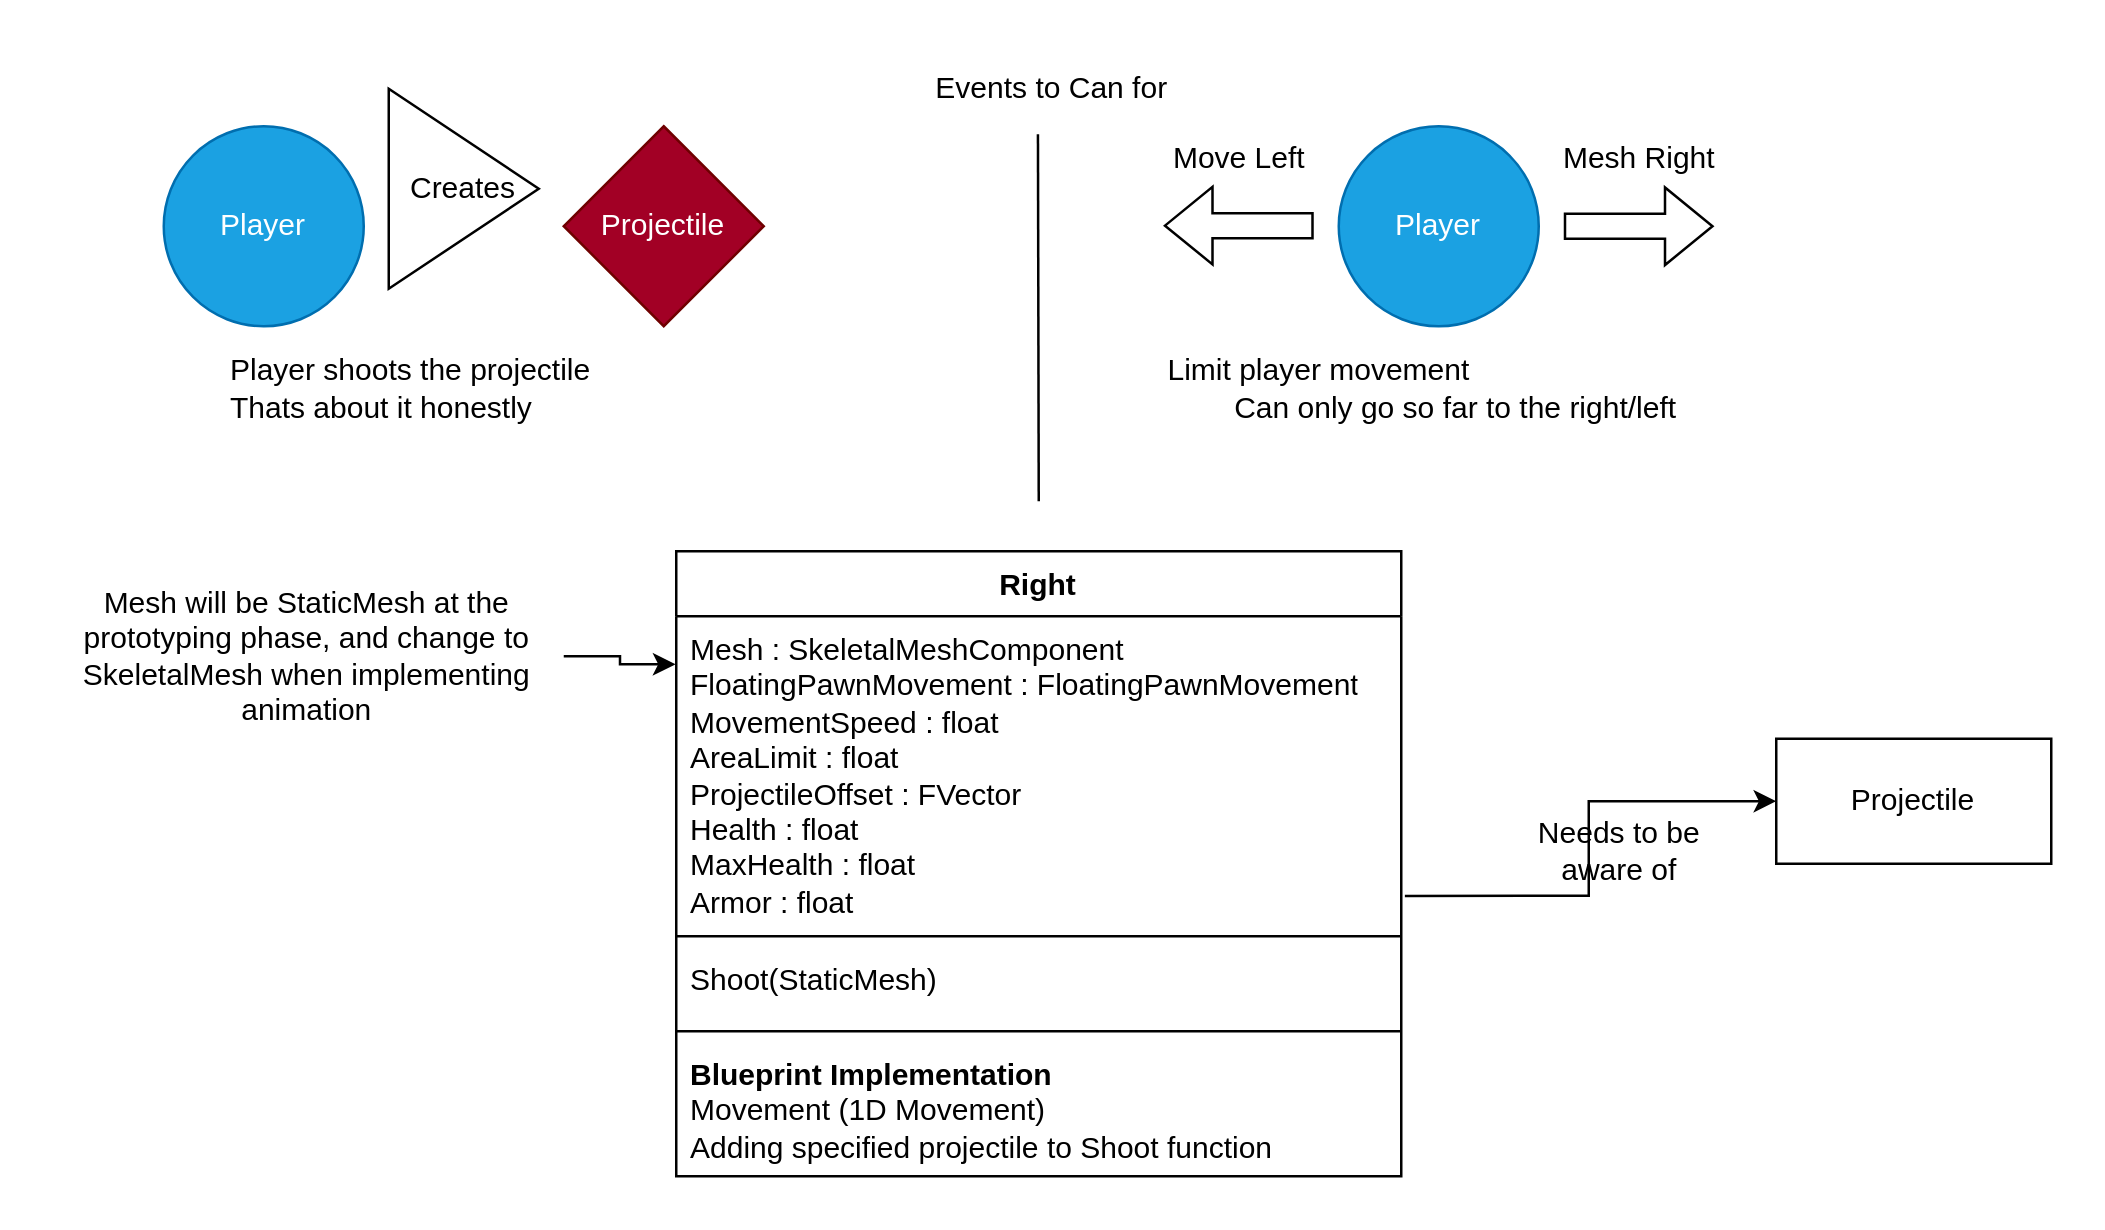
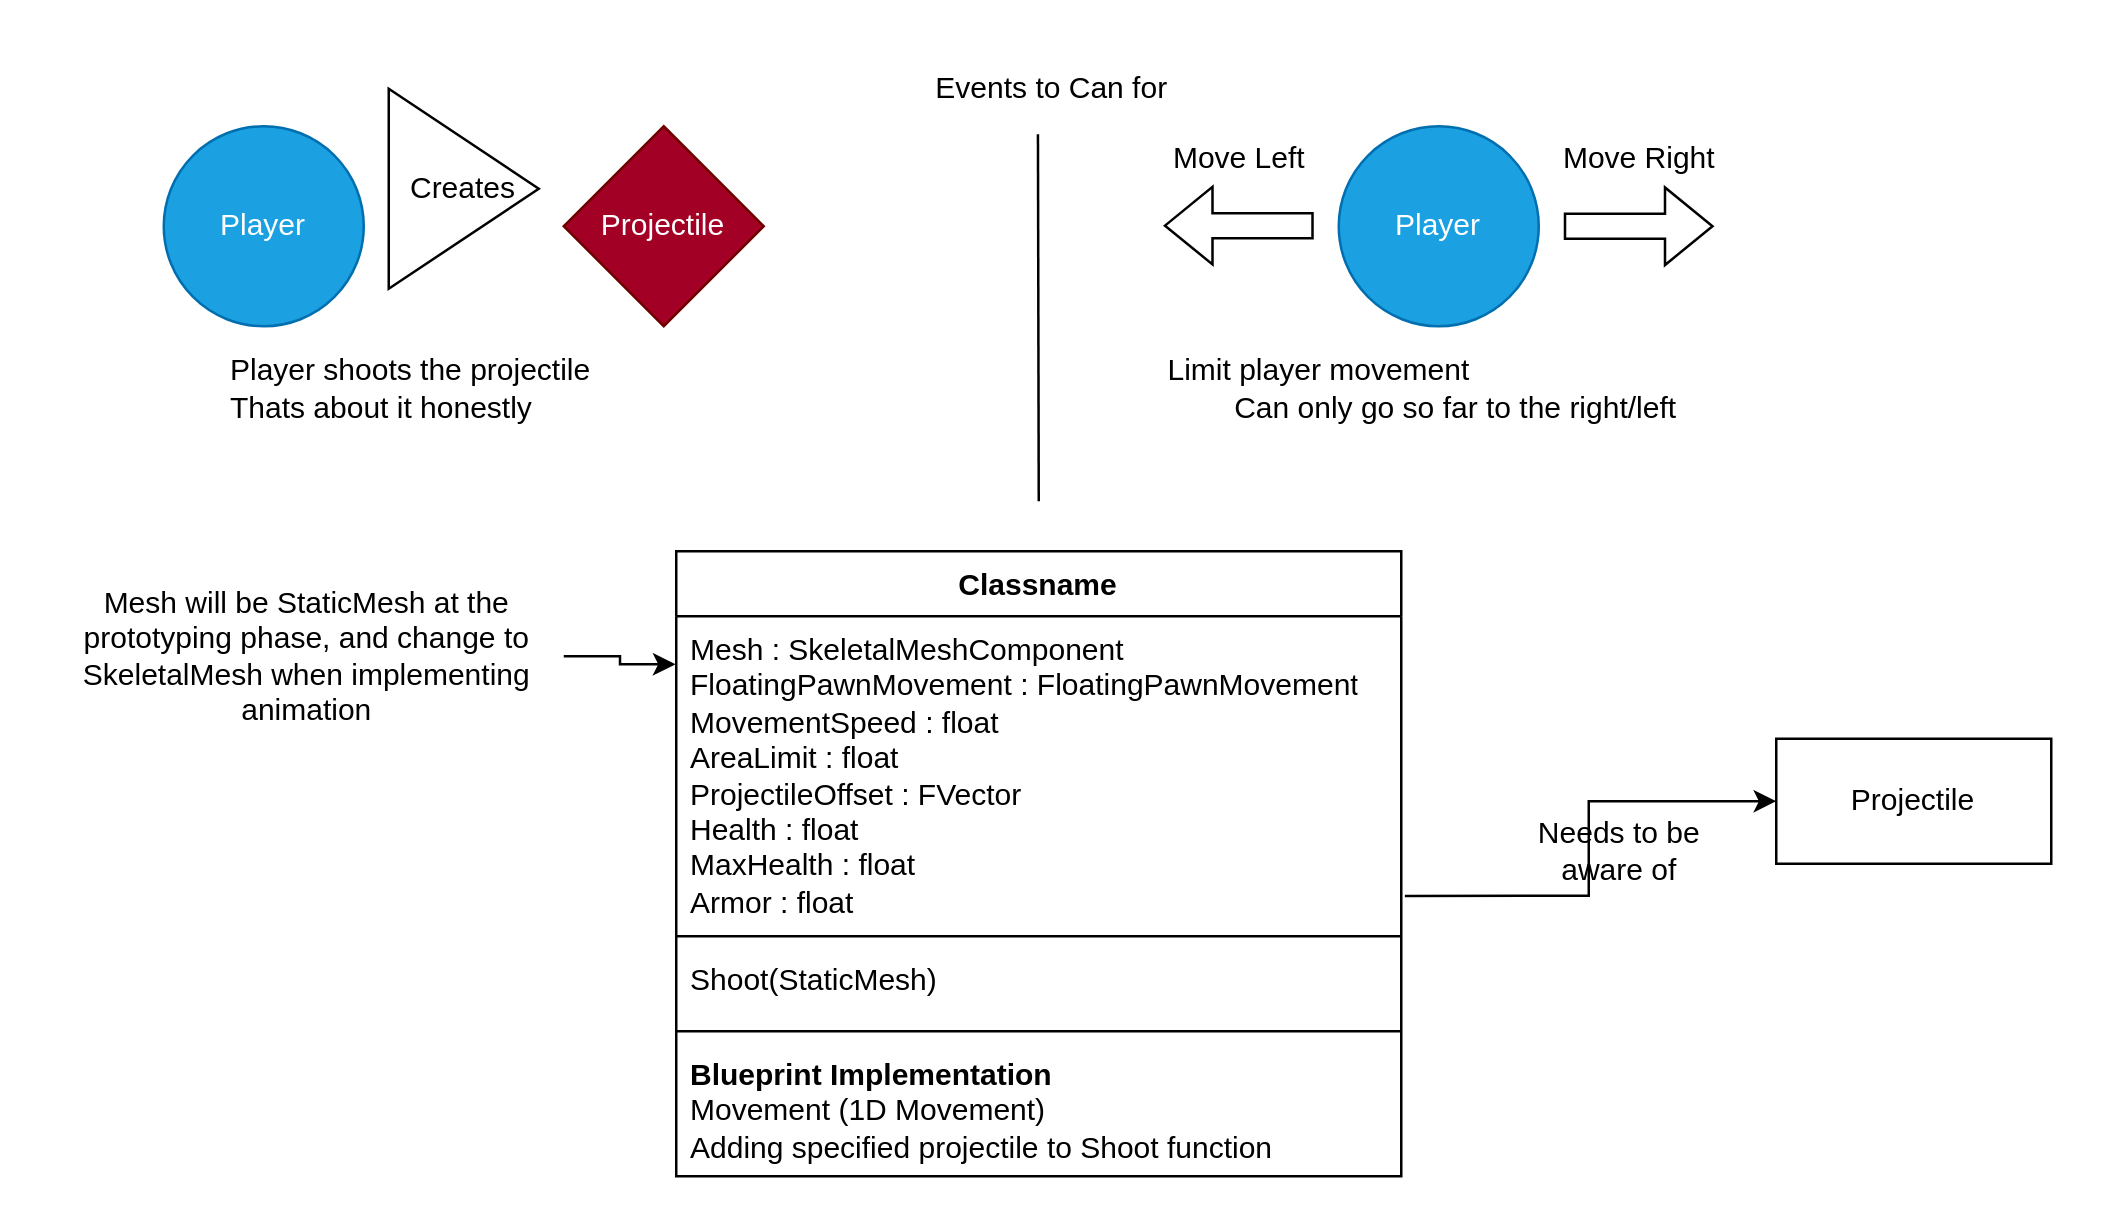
  <mxCell id="0" />
  <mxCell id="1" parent="0" />
  <mxCell id="2" value="Events to Can for" style="text;html=1;align=center;verticalAlign=middle;resizable=0;points=[];autosize=1;strokeColor=none;fillColor=none;" parent="1" vertex="1"><mxGeometry x="350" y="20" width="140" height="30" as="geometry" /></mxCell>
  <mxCell id="3" value="Player" style="ellipse;whiteSpace=wrap;html=1;aspect=fixed;fillColor=#1ba1e2;fontColor=#ffffff;strokeColor=#006EAF;" parent="1" vertex="1"><mxGeometry x="65" y="50" width="80" height="80" as="geometry" /></mxCell>
  <mxCell id="4" value="Creates" style="triangle;whiteSpace=wrap;html=1;" parent="1" vertex="1"><mxGeometry x="155" y="35" width="60" height="80" as="geometry" /></mxCell>
  <mxCell id="5" value="Projectile" style="rhombus;whiteSpace=wrap;html=1;fillColor=#a20025;fontColor=#ffffff;strokeColor=#6F0000;" parent="1" vertex="1"><mxGeometry x="225" y="50" width="80" height="80" as="geometry" /></mxCell>
  <mxCell id="6" value="Player" style="ellipse;whiteSpace=wrap;html=1;aspect=fixed;fillColor=#1ba1e2;fontColor=#ffffff;strokeColor=#006EAF;" parent="1" vertex="1"><mxGeometry x="535" y="50" width="80" height="80" as="geometry" /></mxCell>
  <mxCell id="7" value="" style="shape=flexArrow;endArrow=classic;html=1;rounded=0;" parent="1" edge="1"><mxGeometry width="50" height="50" relative="1" as="geometry"><mxPoint x="525" y="89.76" as="sourcePoint" /><mxPoint x="465" y="89.76" as="targetPoint" /></mxGeometry></mxCell>
  <mxCell id="8" value="" style="shape=flexArrow;endArrow=classic;html=1;rounded=0;" parent="1" edge="1"><mxGeometry width="50" height="50" relative="1" as="geometry"><mxPoint x="625" y="90" as="sourcePoint" /><mxPoint x="685" y="90" as="targetPoint" /></mxGeometry></mxCell>
- <mxCell id="9" value="Mesh Right" style="text;html=1;align=center;verticalAlign=middle;resizable=0;points=[];autosize=1;strokeColor=none;fillColor=none;" parent="1" vertex="1"><mxGeometry x="615" y="48" width="80" height="30" as="geometry" /></mxCell>
+ <mxCell id="9" value="Move Right" style="text;html=1;align=center;verticalAlign=middle;resizable=0;points=[];autosize=1;strokeColor=none;fillColor=none;" parent="1" vertex="1"><mxGeometry x="615" y="48" width="80" height="30" as="geometry" /></mxCell>
  <mxCell id="10" value="Move Left" style="text;html=1;align=center;verticalAlign=middle;resizable=0;points=[];autosize=1;strokeColor=none;fillColor=none;" parent="1" vertex="1"><mxGeometry x="455" y="48" width="80" height="30" as="geometry" /></mxCell>
  <mxCell id="11" value="" style="endArrow=none;html=1;rounded=0;entryX=0.462;entryY=1.106;entryDx=0;entryDy=0;entryPerimeter=0;" parent="1" target="2" edge="1"><mxGeometry width="50" height="50" relative="1" as="geometry"><mxPoint x="415" y="200" as="sourcePoint" /><mxPoint x="415" y="60" as="targetPoint" /></mxGeometry></mxCell>
  <mxCell id="12" value="&lt;div style=&quot;&quot;&gt;&lt;span style=&quot;background-color: initial;&quot;&gt;Player shoots the projectile&lt;/span&gt;&lt;/div&gt;&lt;div style=&quot;&quot;&gt;&lt;span style=&quot;background-color: initial;&quot;&gt;Thats about it honestly&lt;/span&gt;&lt;/div&gt;" style="text;html=1;strokeColor=none;fillColor=none;align=left;verticalAlign=middle;whiteSpace=wrap;rounded=0;" parent="1" vertex="1"><mxGeometry x="90" y="140" width="190" height="30" as="geometry" /></mxCell>
  <mxCell id="13" value="Limit player movement&lt;br&gt;&lt;span style=&quot;white-space: pre;&quot;&gt;&#09;&lt;/span&gt;Can only go so far to the right/left" style="text;html=1;strokeColor=none;fillColor=none;align=left;verticalAlign=middle;whiteSpace=wrap;rounded=0;" parent="1" vertex="1"><mxGeometry x="465" y="140" width="220" height="30" as="geometry" /></mxCell>
- <mxCell id="14" value="Right" style="swimlane;fontStyle=1;align=center;verticalAlign=top;childLayout=stackLayout;horizontal=1;startSize=26;horizontalStack=0;resizeParent=1;resizeParentMax=0;resizeLast=0;collapsible=1;marginBottom=0;whiteSpace=wrap;html=1;" parent="1" vertex="1"><mxGeometry x="270" y="220" width="290" height="250" as="geometry" /></mxCell>
+ <mxCell id="14" value="Classname" style="swimlane;fontStyle=1;align=center;verticalAlign=top;childLayout=stackLayout;horizontal=1;startSize=26;horizontalStack=0;resizeParent=1;resizeParentMax=0;resizeLast=0;collapsible=1;marginBottom=0;whiteSpace=wrap;html=1;" parent="1" vertex="1"><mxGeometry x="270" y="220" width="290" height="250" as="geometry" /></mxCell>
  <mxCell id="15" value="Mesh : SkeletalMeshComponent&lt;br&gt;FloatingPawnMovement : FloatingPawnMovement&lt;br&gt;MovementSpeed : float&lt;br&gt;AreaLimit : float&lt;br&gt;ProjectileOffset : FVector&lt;br&gt;Health : float&lt;br&gt;MaxHealth : float&lt;br&gt;Armor : float" style="text;strokeColor=none;fillColor=none;align=left;verticalAlign=top;spacingLeft=4;spacingRight=4;overflow=hidden;rotatable=0;points=[[0,0.5],[1,0.5]];portConstraint=eastwest;whiteSpace=wrap;html=1;" parent="14" vertex="1"><mxGeometry y="26" width="290" height="124" as="geometry" /></mxCell>
  <mxCell id="16" value="" style="line;strokeWidth=1;fillColor=none;align=left;verticalAlign=middle;spacingTop=-1;spacingLeft=3;spacingRight=3;rotatable=0;labelPosition=right;points=[];portConstraint=eastwest;strokeColor=inherit;" parent="14" vertex="1"><mxGeometry y="150" width="290" height="8" as="geometry" /></mxCell>
  <mxCell id="17" value="Shoot(StaticMesh)" style="text;strokeColor=none;fillColor=none;align=left;verticalAlign=top;spacingLeft=4;spacingRight=4;overflow=hidden;rotatable=0;points=[[0,0.5],[1,0.5]];portConstraint=eastwest;whiteSpace=wrap;html=1;" parent="14" vertex="1"><mxGeometry y="158" width="290" height="30" as="geometry" /></mxCell>
  <mxCell id="18" value="" style="line;strokeWidth=1;fillColor=none;align=left;verticalAlign=middle;spacingTop=-1;spacingLeft=3;spacingRight=3;rotatable=0;labelPosition=right;points=[];portConstraint=eastwest;strokeColor=inherit;" parent="14" vertex="1"><mxGeometry y="188" width="290" height="8" as="geometry" /></mxCell>
  <mxCell id="19" value="&lt;b&gt;Blueprint Implementation&lt;/b&gt;&lt;br&gt;Movement (1D Movement)&lt;br&gt;Adding specified projectile to Shoot function" style="text;strokeColor=none;fillColor=none;align=left;verticalAlign=top;spacingLeft=4;spacingRight=4;overflow=hidden;rotatable=0;points=[[0,0.5],[1,0.5]];portConstraint=eastwest;whiteSpace=wrap;html=1;" parent="14" vertex="1"><mxGeometry y="196" width="290" height="54" as="geometry" /></mxCell>
  <mxCell id="20" value="Mesh will be StaticMesh at the prototyping phase, and change to SkeletalMesh when implementing animation" style="text;html=1;strokeColor=none;fillColor=none;align=center;verticalAlign=middle;whiteSpace=wrap;rounded=0;" parent="1" vertex="1"><mxGeometry x="20" y="240" width="205" height="44" as="geometry" /></mxCell>
  <mxCell id="21" style="edgeStyle=orthogonalEdgeStyle;rounded=0;orthogonalLoop=1;jettySize=auto;html=1;entryX=-0.001;entryY=0.155;entryDx=0;entryDy=0;entryPerimeter=0;" parent="1" source="20" target="15" edge="1"><mxGeometry relative="1" as="geometry" /></mxCell>
  <mxCell id="22" value="Projectile" style="html=1;whiteSpace=wrap;" parent="1" vertex="1"><mxGeometry x="710" y="295" width="110" height="50" as="geometry" /></mxCell>
  <mxCell id="23" value="Needs to be aware of" style="text;html=1;strokeColor=none;fillColor=none;align=center;verticalAlign=middle;whiteSpace=wrap;rounded=0;" parent="1" vertex="1"><mxGeometry x="610" y="325" width="75" height="30" as="geometry" /></mxCell>
  <mxCell id="24" style="edgeStyle=orthogonalEdgeStyle;rounded=0;orthogonalLoop=1;jettySize=auto;html=1;exitX=1.005;exitY=0.902;exitDx=0;exitDy=0;exitPerimeter=0;" parent="1" source="15" target="22" edge="1"><mxGeometry relative="1" as="geometry" /></mxCell>
